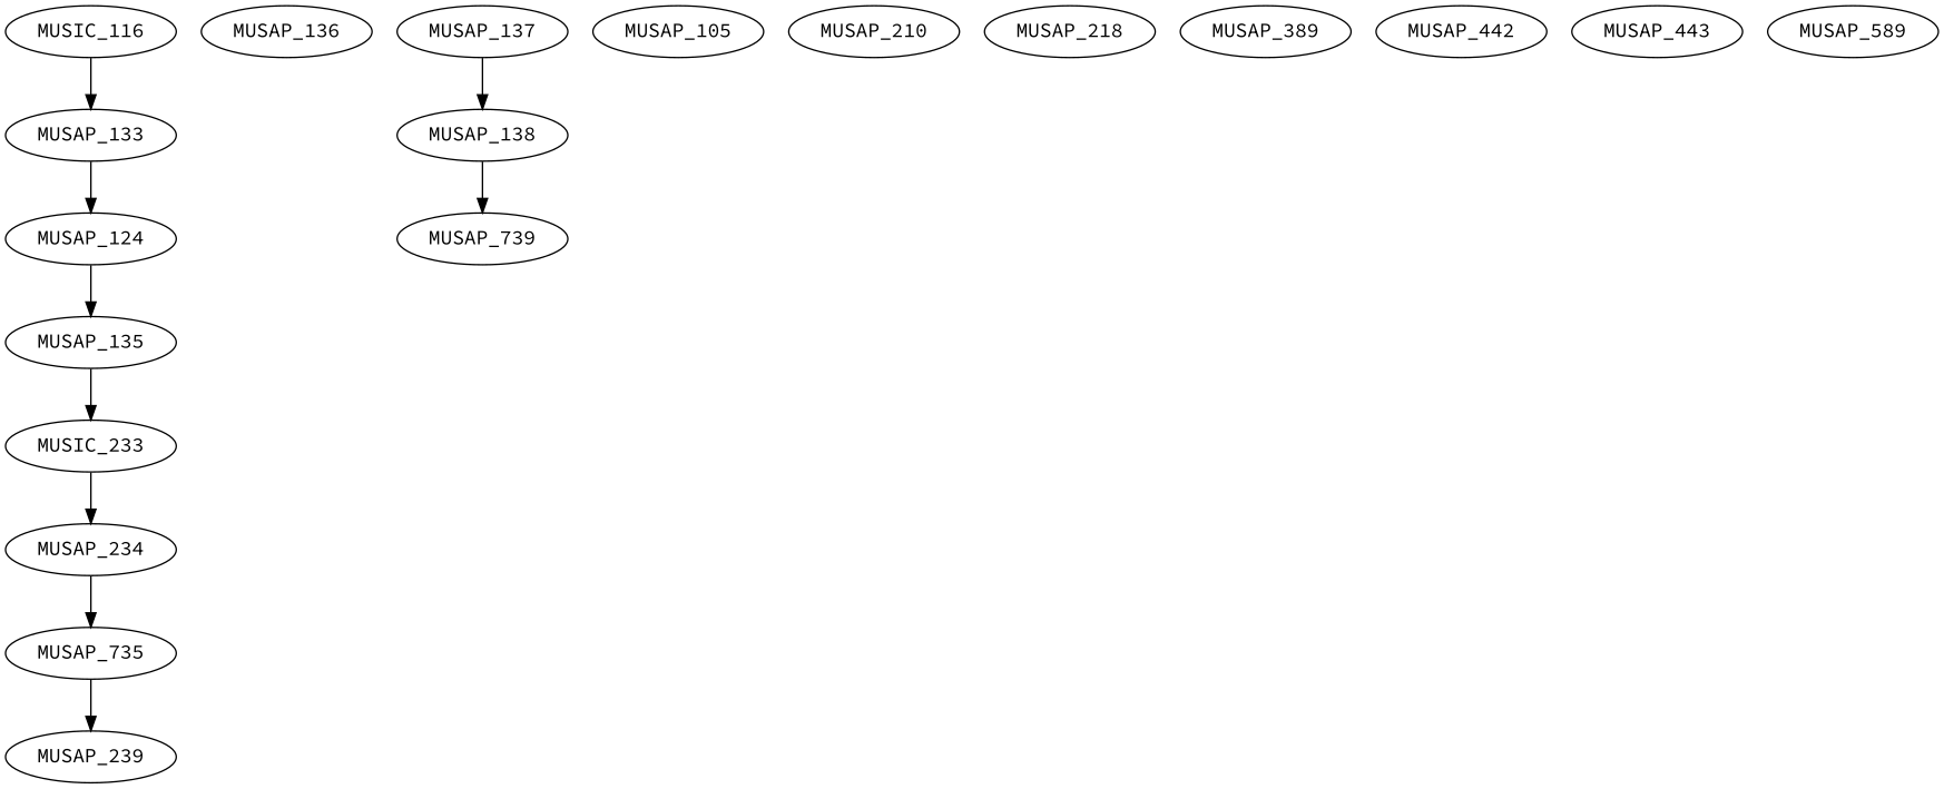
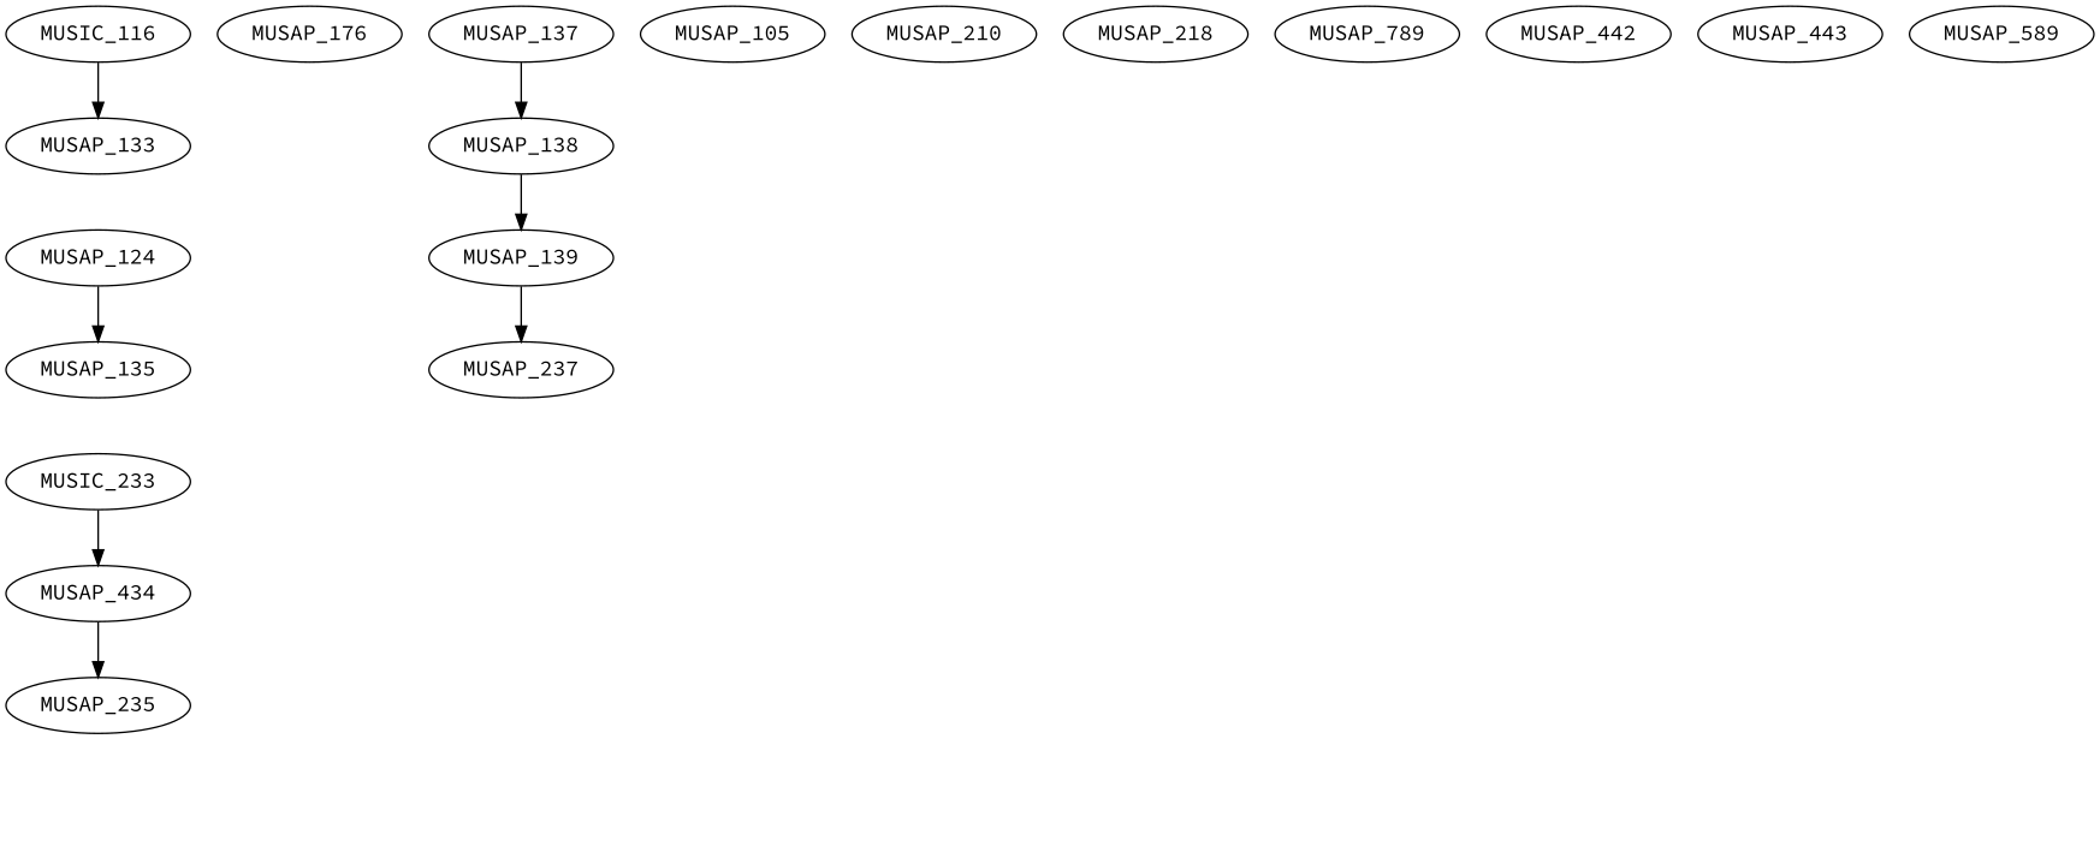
  digraph {
    fontname="Source Code Pro"
    node [fontname="Source Code Pro"]
    edge [color=black fontname="Source Code Pro"]
    MUSIC_116
    MUSAP_133
    n3 [label=MUSAP_124]
    MUSAP_135
    n5 [label=MUSIC_233]
-   MUSAP_234
-   MUSAP_136
+   MUSAP_234 [label=MUSAP_434]
+   MUSAP_136 [label=MUSAP_176]
    MUSAP_137
    MUSAP_138
-   MUSAP_139 [label=MUSAP_739]
+   MUSAP_139
+   MUSAP_237
    n12 [label=MUSAP_105]
    MUSAP_210
    MUSAP_218
-   MUSAP_235 [label=MUSAP_735]
-   MUSAP_239
-   MUSAP_389
+   MUSAP_235
+   MUSAP_389 [label=MUSAP_789]
    MUSAP_442
    MUSAP_443
    MUSAP_589
    MUSIC_116 -> MUSAP_133
-   MUSAP_133 -> n3
    n3 -> MUSAP_135
-   MUSAP_135 -> n5
    n5 -> MUSAP_234
    MUSAP_234 -> MUSAP_235
    MUSAP_137 -> MUSAP_138
    MUSAP_138 -> MUSAP_139
-   MUSAP_235 -> MUSAP_239
+   MUSAP_139 -> MUSAP_237
  }
